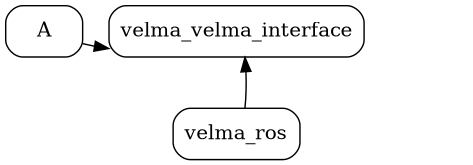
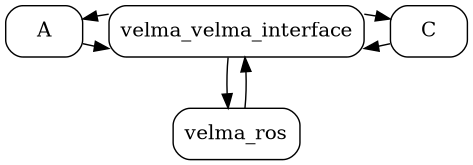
  digraph {
    node [shape=box style=rounded]
    n1 [label=A]
+   n2 [label=C]
    n3 [label=velma_velma_interface]
    n4 [label=velma_ros]
    subgraph sub_1 {
      rank=same
      n1
+     n2
      n3
    }
    subgraph sub_2 {
      rank=sink
      n4
    }
    n1 -> n3
+   n2 -> n3
+   n3 -> n1
+   n3 -> n2
+   n3 -> n4
    n4 -> n3
  }
